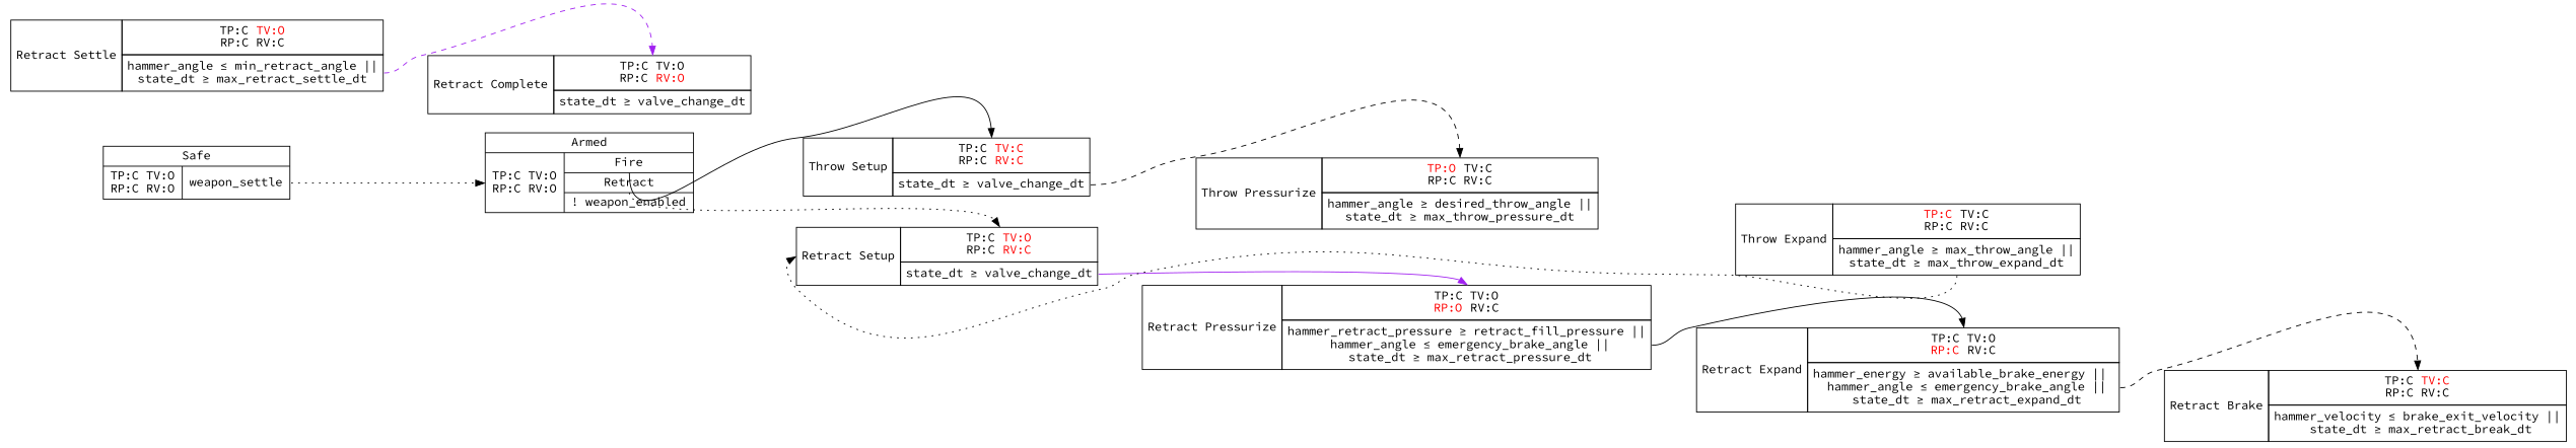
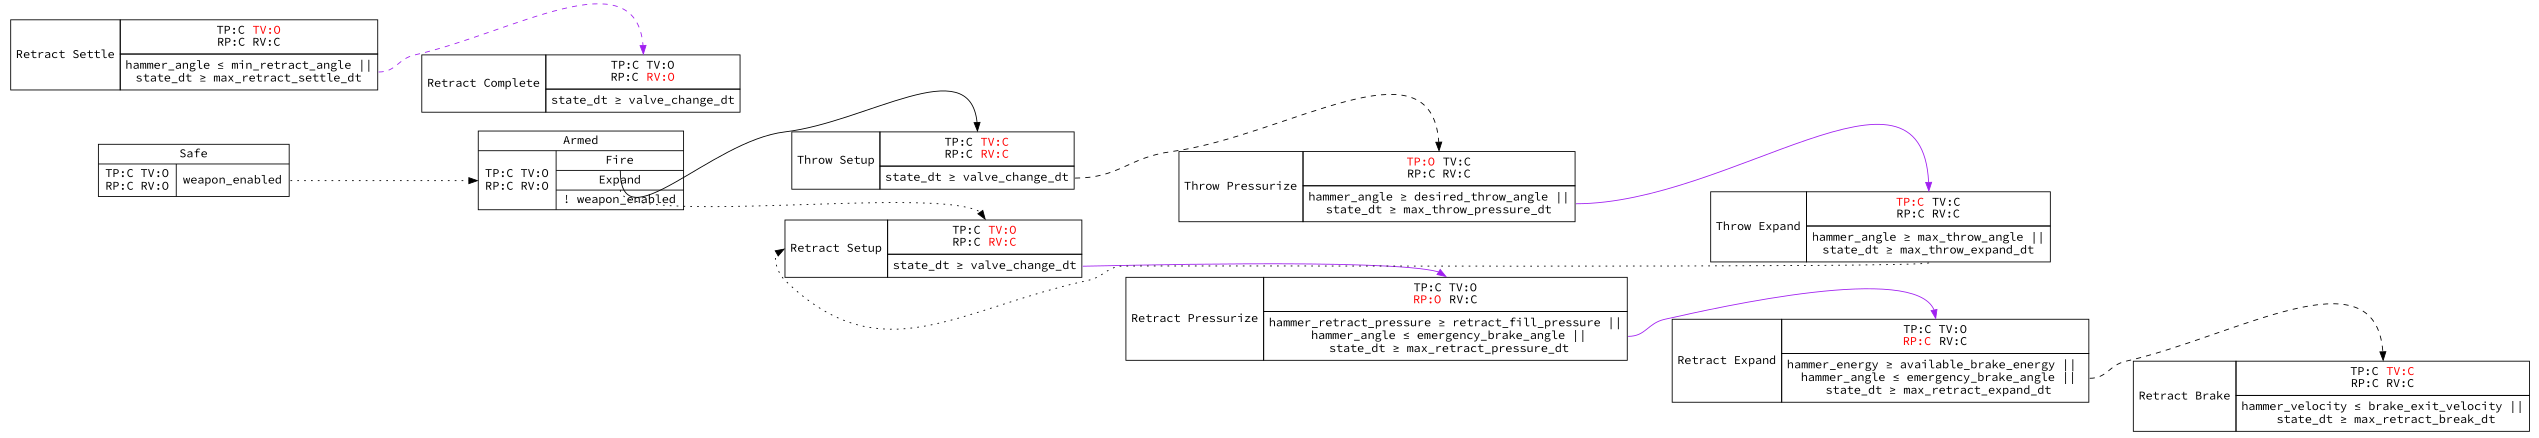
  digraph {
    fontname="Source Code Pro"
    rankdir=LR
    node [fontname="Source Code Pro" shape=none]
    edge [color=black fontname="Source Code Pro" headport=in style=solid tailport=out]
    n1 [height=.1 label=<<table border="0" cellspacing="0" cellpadding="5">             <tr>                 <td rowspan="2" border="1">Throw Setup</td>                 <td port="in" border="1">TP:C <font color='red'>TV:C</font><br/>RP:C <font color='red'>RV:C</font></td>             </tr>             <tr>                 <td port="out" border="1">state_dt &ge; valve_change_dt</td>             </tr>         </table>> width=.1]
    n2 [height=.1 label=<<table border="0" cellspacing="0" cellpadding="5">             <tr>                 <td port="sidein" rowspan="2" border="1">Retract Setup</td>                 <td port="in" border="1">TP:C <font color='red'>TV:O</font><br/>RP:C <font color='red'>RV:C</font></td>             </tr>             <tr>                 <td port="out" border="1">state_dt &ge; valve_change_dt</td>             </tr>         </table>> width=.1]
    n3 [height=.1 label=<<table border="0" cellspacing="0" cellpadding="5">             <tr>                 <td rowspan="2" border="1">Throw Pressurize</td>                 <td port="in" border="1"><font color='red'>TP:O</font> TV:C<br/>RP:C RV:C</td>             </tr>             <tr>                 <td port="out" border="1">hammer_angle &ge; desired_throw_angle ||<br/>state_dt &ge; max_throw_pressure_dt</td>             </tr>         </table>> width=.1]
    n4 [height=.1 label=<<table border="0" cellspacing="0" cellpadding="5">             <tr>                 <td rowspan="2" border="1">Retract Pressurize</td>                 <td port="in" border="1">TP:C TV:O<br/><font color='red'>RP:O</font> RV:C</td>             </tr>             <tr>                 <td port="out" border="1">hammer_retract_pressure &ge; retract_fill_pressure ||<br/> hammer_angle &le; emergency_brake_angle ||<br/> state_dt &ge; max_retract_pressure_dt</td>             </tr>         </table>> width=.1]
    n5 [height=.1 label=<<table border="0" cellspacing="0" cellpadding="5">             <tr>                 <td rowspan="2" border="1">Throw Expand</td>                 <td port="in" border="1"><font color='red'>TP:C</font> TV:C<br/>RP:C RV:C</td>             </tr>             <tr>                 <td port="out" border="1">hammer_angle &ge; max_throw_angle ||<br/>state_dt &ge; max_throw_expand_dt</td>             </tr>         </table>> width=.1]
    n6 [height=.1 label=<<table border="0" cellspacing="0" cellpadding="5">             <tr>                 <td rowspan="2" border="1">Retract Expand</td>                 <td port="in" border="1">TP:C TV:O<br/><font color='red'>RP:C</font> RV:C</td>             </tr>             <tr>                 <td port="out" border="1">hammer_energy &ge; available_brake_energy || <br/> hammer_angle &le; emergency_brake_angle ||<br/> state_dt &ge; max_retract_expand_dt</td>             </tr>         </table>> width=.1]
    n7 [height=.1 label=<<table border="0" cellspacing="0" cellpadding="5">             <tr>                 <td rowspan="2" border="1">Retract Brake</td>                 <td port="in" border="1">TP:C <font color='red'>TV:C</font><br/>RP:C RV:C</td>             </tr>             <tr>                 <td port="out" border="1">hammer_velocity &le; brake_exit_velocity ||<br/> state_dt &ge; max_retract_break_dt</td>             </tr>         </table>> width=.1]
-   n8 [height=.1 label="Safe | { <in> TP:C TV:O\nRP:C RV:O | <out> weapon_settle}" shape=record width=.1]
-   n9 [height=.1 label="Armed | { <in> TP:C TV:O\nRP:C RV:O | { <fire> Fire | <retract> Retract | <disable> ! weapon_enabled} }" shape=record width=.1]
+   n8 [height=.1 label="Safe | { <in> TP:C TV:O\nRP:C RV:O | <out> weapon_enabled}" shape=record width=.1]
+   n9 [height=.1 label="Armed | { <in> TP:C TV:O\nRP:C RV:O | { <fire> Fire | <retract> Expand | <disable> ! weapon_enabled} }" shape=record width=.1]
    n10 [height=.1 label=<<table border="0" cellspacing="0" cellpadding="5">             <tr>                 <td rowspan="2" border="1">Retract Settle</td>                 <td port="in" border="1">TP:C <font color='red'>TV:O</font><br/>RP:C RV:C</td>             </tr>             <tr>                 <td port="out" border="1">hammer_angle &le; min_retract_angle ||<br/>state_dt &ge; max_retract_settle_dt</td>             </tr>         </table>> width=.1]
    n11 [height=.1 label=<<table border="0" cellspacing="0" cellpadding="5">             <tr>                 <td rowspan="2" border="1">Retract Complete</td>                 <td port="in" border="1">TP:C TV:O<br/>RP:C <font color='red'>RV:O</font></td>             </tr>             <tr>                 <td port="out" border="1">state_dt &ge; valve_change_dt</td>             </tr>         </table>> width=.1]
    subgraph sub_1 {
      rank=same
      n1
      n2
    }
    subgraph sub_2 {
      rank=same
      n3
      n4
    }
    subgraph sub_3 {
      rank=same
      n5
      n6
    }
    n1 -> n3 [style=dashed]
    n2 -> n4 [color=purple]
-   n4 -> n6
+   n3 -> n5 [color=purple]
+   n4 -> n6 [color=purple]
    n5 -> n2 [headport="sidein:w" style=dotted]
    n6 -> n7 [style=dashed]
    n8 -> n9 [style=dotted]
    n9 -> n1 [headport="in:n" tailport="fire:s"]
    n9 -> n2 [headport="in:n" style=dotted tailport="retract:s"]
    n10 -> n11 [color=purple style=dashed]
  }
